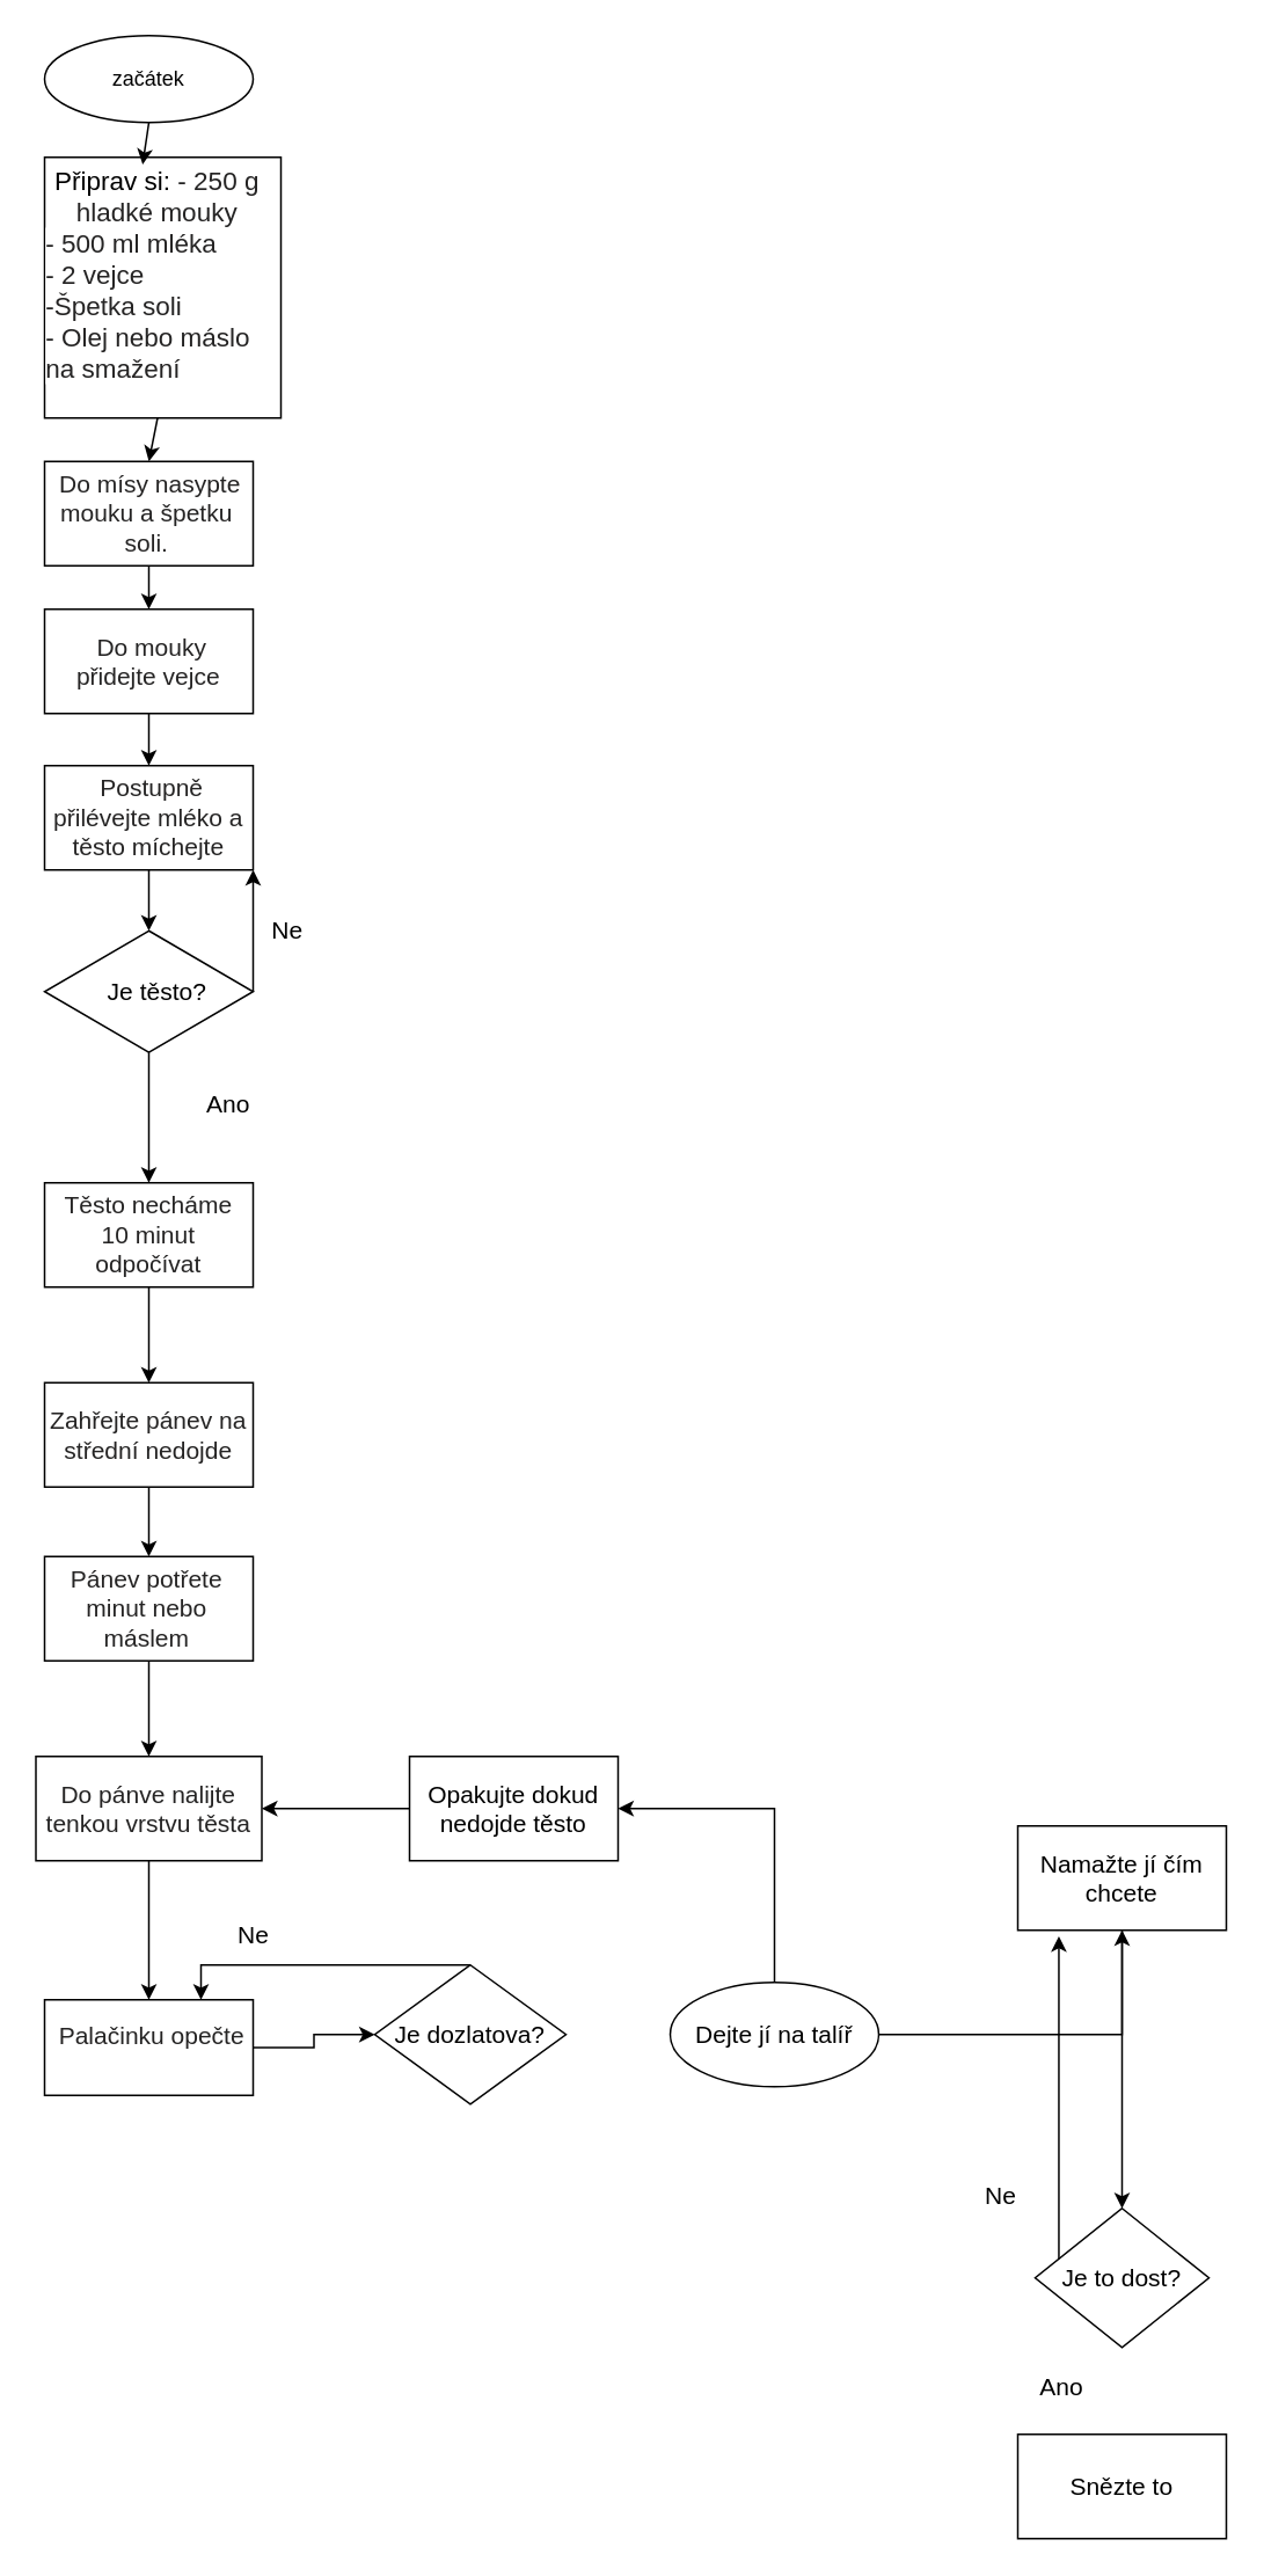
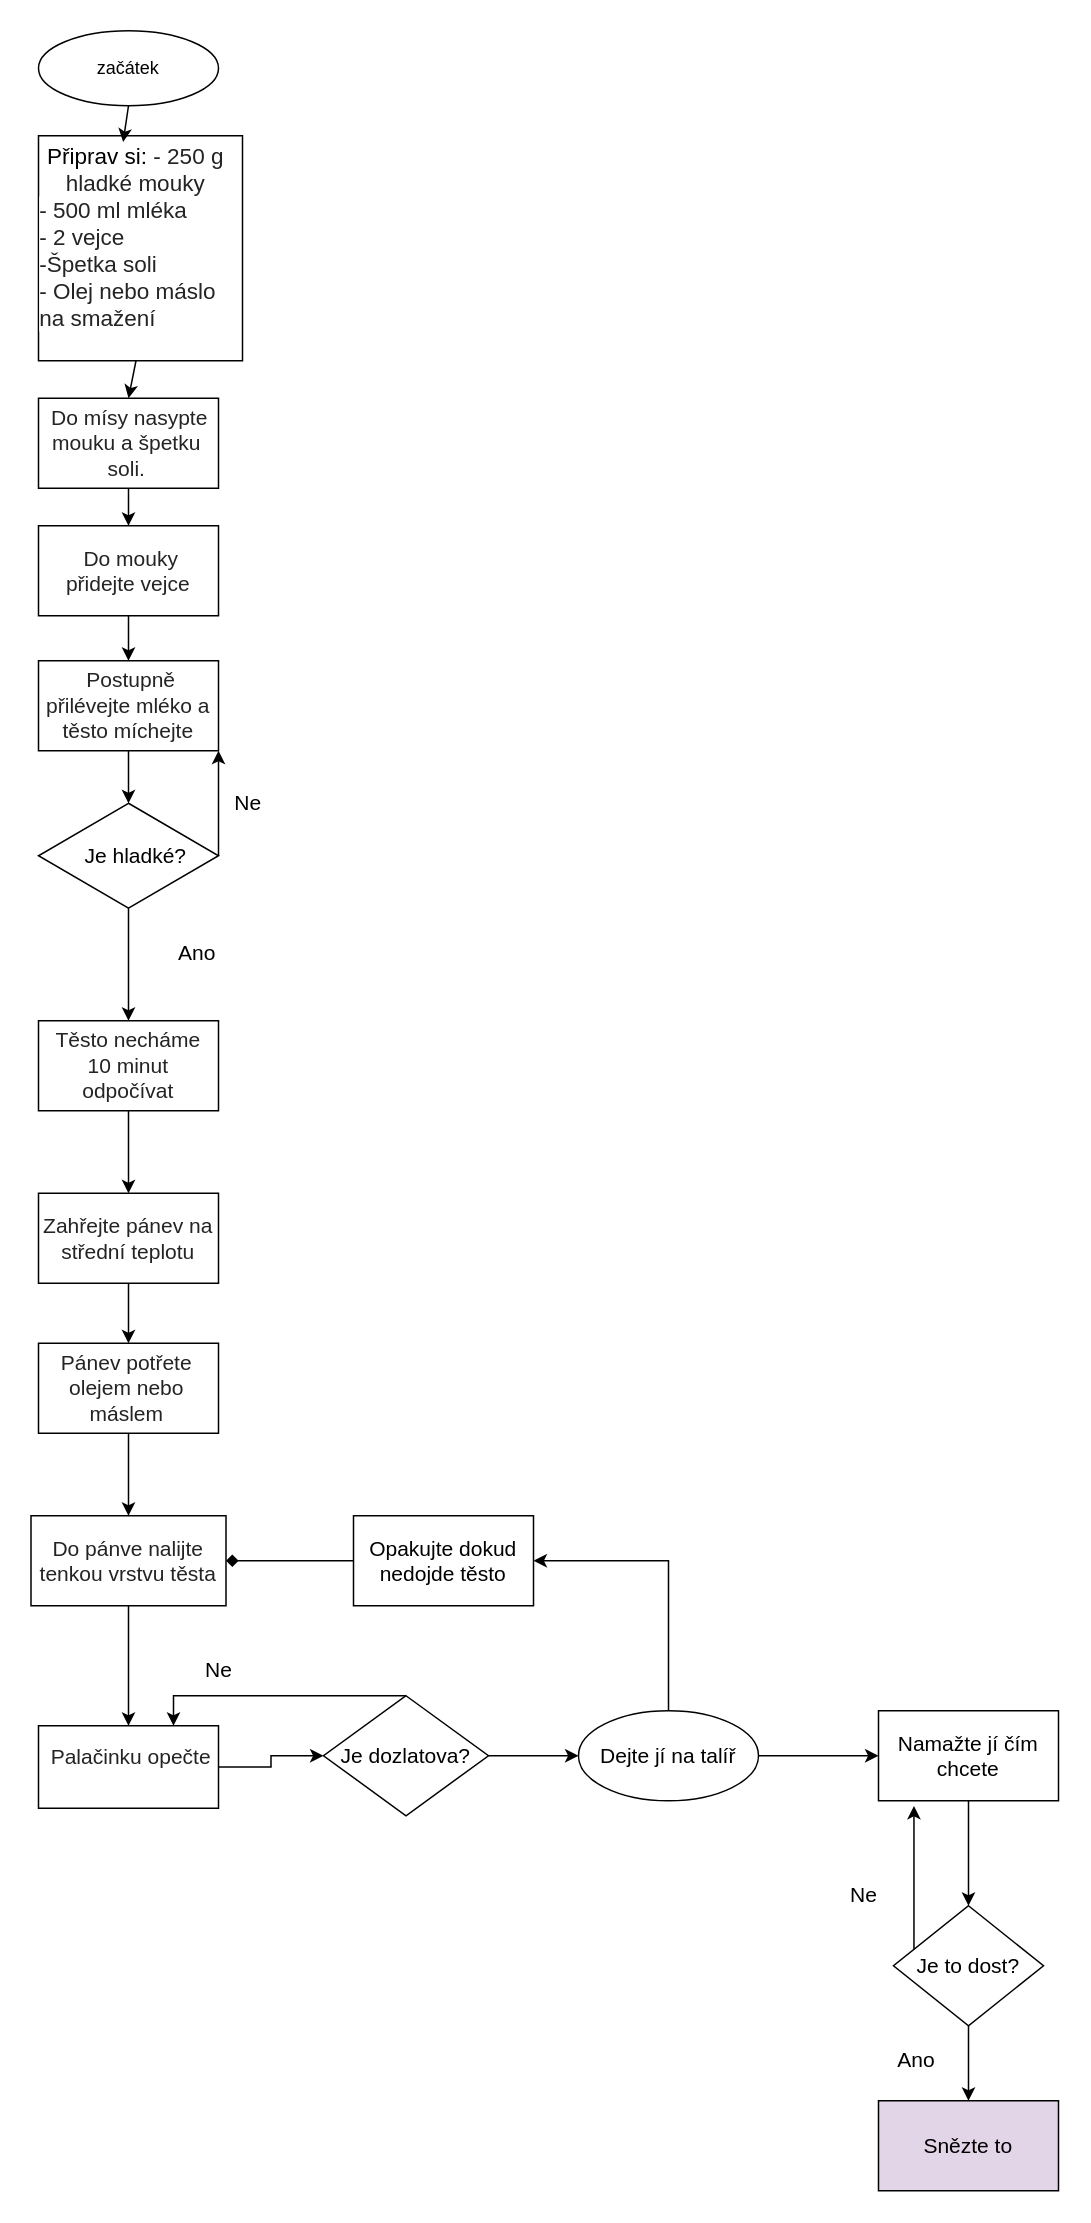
  <mxCell id="0" />
  <mxCell id="1" parent="0" />
  <mxCell id="2" value="" style="ellipse;whiteSpace=wrap;html=1;" parent="1" vertex="1"><mxGeometry x="25" y="20" width="120" height="50" as="geometry" /></mxCell>
  <mxCell id="3" value="začátek" style="text;html=1;align=center;verticalAlign=middle;whiteSpace=wrap;rounded=0;" parent="1" vertex="1"><mxGeometry x="55" y="30" width="60" height="30" as="geometry" /></mxCell>
  <mxCell id="4" value="" style="rounded=0;whiteSpace=wrap;html=1;" parent="1" vertex="1"><mxGeometry x="25" y="90" width="136" height="150" as="geometry" /></mxCell>
  <mxCell id="5" value="&lt;font style=&quot;font-size: 15px;&quot; face=&quot;Helvetica&quot;&gt;Připrav si:&amp;nbsp;&lt;span style=&quot;background-color: rgb(255, 255, 255); color: rgb(37, 36, 36); text-align: left;&quot;&gt;- 250 g hladké mouky&lt;/span&gt;&lt;/font&gt;&lt;p style=&quot;box-sizing: border-box; margin: 0px; color: rgb(37, 36, 36); text-align: left; background-color: rgb(255, 255, 255); border-radius: 0px !important;&quot;&gt;&lt;font style=&quot;font-size: 15px;&quot; face=&quot;Helvetica&quot;&gt;- 500 ml mléka&lt;br style=&quot;box-sizing: border-box; border-radius: 0px !important;&quot;&gt;- 2 vejce&lt;br style=&quot;box-sizing: border-box; border-radius: 0px !important;&quot;&gt;-Špetka soli&lt;br style=&quot;box-sizing: border-box; border-radius: 0px !important;&quot;&gt;- Olej nebo máslo na smažení&amp;nbsp;&amp;nbsp;&lt;/font&gt;&lt;/p&gt;&lt;div&gt;&lt;br&gt;&lt;/div&gt;" style="text;html=1;align=center;verticalAlign=middle;whiteSpace=wrap;rounded=0;" parent="1" vertex="1"><mxGeometry x="25" y="90" width="130" height="150" as="geometry" /></mxCell>
  <mxCell id="6" value="" style="endArrow=classic;html=1;rounded=0;exitX=0.5;exitY=1;exitDx=0;exitDy=0;entryX=0.434;entryY=0.028;entryDx=0;entryDy=0;entryPerimeter=0;" parent="1" source="2" target="5" edge="1"><mxGeometry width="50" height="50" relative="1" as="geometry"><mxPoint x="395" y="310" as="sourcePoint" /><mxPoint x="445" y="260" as="targetPoint" /></mxGeometry></mxCell>
  <mxCell id="7" value="" style="rounded=0;whiteSpace=wrap;html=1;" vertex="1" parent="1"><mxGeometry x="25" y="265" width="120" height="60" as="geometry" /></mxCell>
  <mxCell id="8" value="&lt;span style=&quot;color: rgb(37, 36, 36); font-size: 14px; text-align: left; background-color: rgb(255, 255, 255);&quot;&gt;&amp;nbsp;Do mísy nasypte mouku a špetku soli.&lt;/span&gt;" style="text;html=1;align=center;verticalAlign=middle;whiteSpace=wrap;rounded=0;fontFamily=Helvetica;" vertex="1" parent="1"><mxGeometry x="24" y="280" width="120" height="30" as="geometry" /></mxCell>
  <mxCell id="9" value="" style="endArrow=classic;html=1;rounded=0;exitX=0.5;exitY=1;exitDx=0;exitDy=0;entryX=0.5;entryY=0;entryDx=0;entryDy=0;" edge="1" parent="1" source="5" target="7"><mxGeometry width="50" height="50" relative="1" as="geometry"><mxPoint x="75" y="280" as="sourcePoint" /><mxPoint x="125" y="230" as="targetPoint" /></mxGeometry></mxCell>
  <mxCell id="10" value="" style="rounded=0;whiteSpace=wrap;html=1;" vertex="1" parent="1"><mxGeometry x="25" y="350" width="120" height="60" as="geometry" /></mxCell>
  <mxCell id="11" value="&lt;span style=&quot;color: rgb(37, 36, 36); font-size: 14px; text-align: left; background-color: rgb(255, 255, 255);&quot;&gt;&amp;nbsp;Do mouky přidejte vejce&lt;/span&gt;" style="text;html=1;align=center;verticalAlign=middle;whiteSpace=wrap;rounded=0;fontFamily=Helvetica;" vertex="1" parent="1"><mxGeometry x="39" y="365" width="92" height="30" as="geometry" /></mxCell>
  <mxCell id="12" value="" style="endArrow=classic;html=1;rounded=0;exitX=0.5;exitY=1;exitDx=0;exitDy=0;entryX=0.5;entryY=0;entryDx=0;entryDy=0;" edge="1" parent="1" source="7" target="10"><mxGeometry width="50" height="50" relative="1" as="geometry"><mxPoint x="235" y="310" as="sourcePoint" /><mxPoint x="285" y="260" as="targetPoint" /></mxGeometry></mxCell>
  <mxCell id="13" value="" style="rounded=0;whiteSpace=wrap;html=1;" vertex="1" parent="1"><mxGeometry x="25" y="440" width="120" height="60" as="geometry" /></mxCell>
  <mxCell id="14" value="&lt;span style=&quot;color: rgb(37, 36, 36); font-size: 14px; text-align: left; background-color: rgb(255, 255, 255);&quot;&gt;&amp;nbsp;Postupně přilévejte mléko a těsto míchejte&lt;/span&gt;" style="text;html=1;align=center;verticalAlign=middle;whiteSpace=wrap;rounded=0;fontFamily=Helvetica;" vertex="1" parent="1"><mxGeometry x="25" y="455" width="120" height="30" as="geometry" /></mxCell>
  <mxCell id="15" value="" style="rhombus;whiteSpace=wrap;html=1;" vertex="1" parent="1"><mxGeometry x="25" y="535" width="120" height="70" as="geometry" /></mxCell>
- <mxCell id="16" value="Je těsto?" style="text;html=1;align=center;verticalAlign=middle;whiteSpace=wrap;rounded=0;fontSize=14;" vertex="1" parent="1"><mxGeometry x="55" y="555" width="70" height="30" as="geometry" /></mxCell>
+ <mxCell id="16" value="Je hladké?" style="text;html=1;align=center;verticalAlign=middle;whiteSpace=wrap;rounded=0;fontSize=14;" vertex="1" parent="1"><mxGeometry x="55" y="555" width="70" height="30" as="geometry" /></mxCell>
  <mxCell id="17" value="" style="endArrow=classic;html=1;rounded=0;exitX=0.5;exitY=1;exitDx=0;exitDy=0;entryX=0.5;entryY=0;entryDx=0;entryDy=0;" edge="1" parent="1" source="13" target="15"><mxGeometry width="50" height="50" relative="1" as="geometry"><mxPoint x="235" y="420" as="sourcePoint" /><mxPoint x="85" y="510" as="targetPoint" /></mxGeometry></mxCell>
  <mxCell id="18" value="" style="endArrow=classic;html=1;rounded=0;exitX=0.5;exitY=1;exitDx=0;exitDy=0;entryX=0.5;entryY=0;entryDx=0;entryDy=0;" edge="1" parent="1" source="10" target="13"><mxGeometry width="50" height="50" relative="1" as="geometry"><mxPoint x="235" y="420" as="sourcePoint" /><mxPoint x="285" y="370" as="targetPoint" /></mxGeometry></mxCell>
  <mxCell id="19" value="" style="endArrow=classic;html=1;rounded=0;exitX=1;exitY=0.5;exitDx=0;exitDy=0;entryX=1;entryY=1;entryDx=0;entryDy=0;" edge="1" parent="1" source="15" target="13"><mxGeometry width="50" height="50" relative="1" as="geometry"><mxPoint x="145" y="570" as="sourcePoint" /><mxPoint x="185" y="530" as="targetPoint" /></mxGeometry></mxCell>
  <mxCell id="20" value="&lt;font&gt;Ne&lt;/font&gt;" style="text;html=1;align=center;verticalAlign=middle;whiteSpace=wrap;rounded=0;fontSize=14;" vertex="1" parent="1"><mxGeometry x="135" y="520" width="60" height="30" as="geometry" /></mxCell>
  <mxCell id="21" value="" style="rounded=0;whiteSpace=wrap;html=1;" vertex="1" parent="1"><mxGeometry x="25" y="680" width="120" height="60" as="geometry" /></mxCell>
  <mxCell id="22" value="&lt;span style=&quot;color: rgb(37, 36, 36); text-align: left; background-color: rgb(255, 255, 255);&quot;&gt;Těsto necháme 10 minut odpočívat&lt;/span&gt;" style="text;html=1;align=center;verticalAlign=middle;whiteSpace=wrap;rounded=0;fontSize=14;fontFamily=Helvetica;" vertex="1" parent="1"><mxGeometry x="35" y="695" width="100" height="30" as="geometry" /></mxCell>
  <mxCell id="23" value="" style="endArrow=classic;html=1;rounded=0;exitX=0.5;exitY=1;exitDx=0;exitDy=0;entryX=0.5;entryY=0;entryDx=0;entryDy=0;" edge="1" parent="1" source="15" target="21"><mxGeometry width="50" height="50" relative="1" as="geometry"><mxPoint x="75" y="660" as="sourcePoint" /><mxPoint x="125" y="610" as="targetPoint" /></mxGeometry></mxCell>
  <mxCell id="24" value="Ano" style="text;html=1;align=center;verticalAlign=middle;whiteSpace=wrap;rounded=0;fontSize=14;" vertex="1" parent="1"><mxGeometry x="101" y="620" width="60" height="30" as="geometry" /></mxCell>
  <mxCell id="25" value="" style="rounded=0;whiteSpace=wrap;html=1;" vertex="1" parent="1"><mxGeometry x="25" y="795" width="120" height="60" as="geometry" /></mxCell>
- <mxCell id="26" value="&lt;span style=&quot;color: rgb(37, 36, 36); font-size: 14px; text-align: left; background-color: rgb(255, 255, 255);&quot;&gt;Zahřejte pánev na střední nedojde&lt;/span&gt;" style="text;html=1;align=center;verticalAlign=middle;whiteSpace=wrap;rounded=0;fontFamily=Helvetica;" vertex="1" parent="1"><mxGeometry x="25" y="810" width="120" height="30" as="geometry" /></mxCell>
+ <mxCell id="26" value="&lt;span style=&quot;color: rgb(37, 36, 36); font-size: 14px; text-align: left; background-color: rgb(255, 255, 255);&quot;&gt;Zahřejte pánev na střední teplotu&lt;/span&gt;" style="text;html=1;align=center;verticalAlign=middle;whiteSpace=wrap;rounded=0;fontFamily=Helvetica;" vertex="1" parent="1"><mxGeometry x="25" y="810" width="120" height="30" as="geometry" /></mxCell>
  <mxCell id="27" value="" style="endArrow=classic;html=1;rounded=0;exitX=0.5;exitY=1;exitDx=0;exitDy=0;entryX=0.5;entryY=0;entryDx=0;entryDy=0;" edge="1" parent="1" source="21" target="25"><mxGeometry width="50" height="50" relative="1" as="geometry"><mxPoint x="205" y="830" as="sourcePoint" /><mxPoint x="255" y="780" as="targetPoint" /></mxGeometry></mxCell>
  <mxCell id="28" style="edgeStyle=orthogonalEdgeStyle;rounded=0;orthogonalLoop=1;jettySize=auto;html=1;entryX=0.5;entryY=0;entryDx=0;entryDy=0;" edge="1" parent="1" source="29" target="33"><mxGeometry relative="1" as="geometry" /></mxCell>
  <mxCell id="29" value="" style="rounded=0;whiteSpace=wrap;html=1;" vertex="1" parent="1"><mxGeometry x="25" y="895" width="120" height="60" as="geometry" /></mxCell>
- <mxCell id="30" value="&lt;span style=&quot;color: rgb(37, 36, 36); font-size: 14px; text-align: left; background-color: rgb(255, 255, 255);&quot;&gt;Pánev potřete minut nebo máslem&lt;/span&gt;" style="text;html=1;align=center;verticalAlign=middle;whiteSpace=wrap;rounded=0;fontFamily=Helvetica;" vertex="1" parent="1"><mxGeometry x="39" y="910" width="90" height="30" as="geometry" /></mxCell>
+ <mxCell id="30" value="&lt;span style=&quot;color: rgb(37, 36, 36); font-size: 14px; text-align: left; background-color: rgb(255, 255, 255);&quot;&gt;Pánev potřete olejem nebo máslem&lt;/span&gt;" style="text;html=1;align=center;verticalAlign=middle;whiteSpace=wrap;rounded=0;fontFamily=Helvetica;" vertex="1" parent="1"><mxGeometry x="39" y="910" width="90" height="30" as="geometry" /></mxCell>
  <mxCell id="31" value="" style="endArrow=classic;html=1;rounded=0;exitX=0.5;exitY=1;exitDx=0;exitDy=0;entryX=0.5;entryY=0;entryDx=0;entryDy=0;" edge="1" parent="1" source="25" target="29"><mxGeometry width="50" height="50" relative="1" as="geometry"><mxPoint x="165" y="900" as="sourcePoint" /><mxPoint x="215" y="850" as="targetPoint" /></mxGeometry></mxCell>
  <mxCell id="32" value="" style="edgeStyle=orthogonalEdgeStyle;rounded=0;orthogonalLoop=1;jettySize=auto;html=1;" edge="1" parent="1" source="33" target="35"><mxGeometry relative="1" as="geometry" /></mxCell>
  <mxCell id="33" value="&lt;span style=&quot;color: rgb(37, 36, 36); font-size: 14px; text-align: left; background-color: rgb(255, 255, 255);&quot;&gt;Do pánve nalijte tenkou vrstvu těsta&lt;/span&gt;" style="rounded=0;whiteSpace=wrap;html=1;fontFamily=Helvetica;" vertex="1" parent="1"><mxGeometry x="20" y="1010" width="130" height="60" as="geometry" /></mxCell>
  <mxCell id="34" value="" style="edgeStyle=orthogonalEdgeStyle;rounded=0;orthogonalLoop=1;jettySize=auto;html=1;" edge="1" parent="1" source="35" target="38"><mxGeometry relative="1" as="geometry" /></mxCell>
  <mxCell id="35" value="&#10;&lt;span style=&quot;color: rgb(37, 36, 36); font-size: 14px; font-style: normal; font-variant-ligatures: normal; font-variant-caps: normal; font-weight: 400; letter-spacing: normal; orphans: 2; text-align: left; text-indent: 0px; text-transform: none; widows: 2; word-spacing: 0px; -webkit-text-stroke-width: 0px; white-space: normal; background-color: rgb(255, 255, 255); text-decoration-thickness: initial; text-decoration-style: initial; text-decoration-color: initial; float: none; display: inline !important;&quot;&gt;&lt;span&gt;&amp;nbsp;&lt;/span&gt;Palačinku opečte&lt;/span&gt;&#10;&#10;" style="whiteSpace=wrap;html=1;rounded=0;fontFamily=Helvetica;" vertex="1" parent="1"><mxGeometry x="25" y="1150" width="120" height="55" as="geometry" /></mxCell>
  <mxCell id="36" style="edgeStyle=orthogonalEdgeStyle;rounded=0;orthogonalLoop=1;jettySize=auto;html=1;entryX=0.75;entryY=0;entryDx=0;entryDy=0;" edge="1" parent="1" source="38" target="35"><mxGeometry relative="1" as="geometry"><Array as="points"><mxPoint x="115" y="1130" /></Array></mxGeometry></mxCell>
+ <mxCell id="37" value="" style="edgeStyle=orthogonalEdgeStyle;rounded=0;orthogonalLoop=1;jettySize=auto;html=1;" edge="1" parent="1" source="38" target="42"><mxGeometry relative="1" as="geometry" /></mxCell>
  <mxCell id="38" value="Je dozlatova?" style="rhombus;whiteSpace=wrap;html=1;rounded=0;fontSize=14;" vertex="1" parent="1"><mxGeometry x="215" y="1130" width="110" height="80" as="geometry" /></mxCell>
  <mxCell id="39" value="Ne" style="text;html=1;align=center;verticalAlign=middle;resizable=0;points=[];autosize=1;strokeColor=none;fillColor=none;fontSize=14;" vertex="1" parent="1"><mxGeometry x="125" y="1098" width="40" height="30" as="geometry" /></mxCell>
- <mxCell id="40" style="edgeStyle=orthogonalEdgeStyle;rounded=0;orthogonalLoop=1;jettySize=auto;html=1;entryX=1;entryY=0.5;entryDx=0;entryDy=0;" edge="1" parent="1" source="44" target="33"><mxGeometry relative="1" as="geometry"><Array as="points" /></mxGeometry></mxCell>
+ <mxCell id="40" style="edgeStyle=orthogonalEdgeStyle;rounded=0;orthogonalLoop=1;jettySize=auto;html=1;entryX=1;entryY=0.5;entryDx=0;entryDy=0;endArrow=diamond;" edge="1" parent="1" source="44" target="33"><mxGeometry relative="1" as="geometry"><Array as="points" /></mxGeometry></mxCell>
  <mxCell id="41" value="" style="edgeStyle=orthogonalEdgeStyle;rounded=0;orthogonalLoop=1;jettySize=auto;html=1;" edge="1" parent="1" source="42" target="46"><mxGeometry relative="1" as="geometry" /></mxCell>
  <mxCell id="42" value="Dejte jí na talíř" style="ellipse;whiteSpace=wrap;html=1;fontSize=14;" vertex="1" parent="1"><mxGeometry x="385" y="1140" width="120" height="60" as="geometry" /></mxCell>
  <mxCell id="43" value="" style="edgeStyle=orthogonalEdgeStyle;rounded=0;orthogonalLoop=1;jettySize=auto;html=1;entryX=1;entryY=0.5;entryDx=0;entryDy=0;" edge="1" parent="1" source="42" target="44"><mxGeometry relative="1" as="geometry"><mxPoint x="445" y="1140" as="sourcePoint" /><mxPoint x="150" y="1040" as="targetPoint" /><Array as="points"><mxPoint x="445" y="1040" /></Array></mxGeometry></mxCell>
  <mxCell id="44" value="Opakujte dokud nedojde těsto" style="rounded=0;whiteSpace=wrap;html=1;fontSize=14;" vertex="1" parent="1"><mxGeometry x="235" y="1010" width="120" height="60" as="geometry" /></mxCell>
  <mxCell id="45" value="" style="edgeStyle=orthogonalEdgeStyle;rounded=0;orthogonalLoop=1;jettySize=auto;html=1;" edge="1" parent="1" source="46" target="48"><mxGeometry relative="1" as="geometry" /></mxCell>
- <mxCell id="46" value="Namažte jí čím chcete" style="rounded=0;whiteSpace=wrap;html=1;fontSize=14;" vertex="1" parent="1"><mxGeometry x="585" y="1050" width="120" height="60" as="geometry" /></mxCell>
+ <mxCell id="46" value="Namažte jí čím chcete" style="rounded=0;whiteSpace=wrap;html=1;fontSize=14;" vertex="1" parent="1"><mxGeometry x="585" y="1140" width="120" height="60" as="geometry" /></mxCell>
+ <mxCell id="47" style="edgeStyle=orthogonalEdgeStyle;rounded=0;orthogonalLoop=1;jettySize=auto;html=1;exitX=0.5;exitY=1;exitDx=0;exitDy=0;entryX=0.5;entryY=0;entryDx=0;entryDy=0;" edge="1" parent="1" source="48" target="51"><mxGeometry relative="1" as="geometry" /></mxCell>
  <mxCell id="48" value="Je to dost?" style="rhombus;whiteSpace=wrap;html=1;fontSize=14;rounded=0;" vertex="1" parent="1"><mxGeometry x="595" y="1270" width="100" height="80" as="geometry" /></mxCell>
  <mxCell id="49" style="edgeStyle=orthogonalEdgeStyle;rounded=0;orthogonalLoop=1;jettySize=auto;html=1;entryX=0.197;entryY=1.057;entryDx=0;entryDy=0;entryPerimeter=0;" edge="1" parent="1" source="48" target="46"><mxGeometry relative="1" as="geometry"><Array as="points"><mxPoint x="595" y="1310" /><mxPoint x="595" y="1310" /></Array></mxGeometry></mxCell>
  <mxCell id="50" value="Ne" style="text;html=1;align=center;verticalAlign=middle;resizable=0;points=[];autosize=1;strokeColor=none;fillColor=none;fontSize=14;" vertex="1" parent="1"><mxGeometry x="555" y="1248" width="40" height="30" as="geometry" /></mxCell>
- <mxCell id="51" value="Snězte to" style="rounded=0;whiteSpace=wrap;html=1;fontSize=14;" vertex="1" parent="1"><mxGeometry x="585" y="1400" width="120" height="60" as="geometry" /></mxCell>
+ <mxCell id="51" value="Snězte to" style="rounded=0;whiteSpace=wrap;html=1;fontSize=14;fillColor=#e1d5e7;" vertex="1" parent="1"><mxGeometry x="585" y="1400" width="120" height="60" as="geometry" /></mxCell>
  <mxCell id="52" value="Ano" style="text;html=1;align=center;verticalAlign=middle;resizable=0;points=[];autosize=1;strokeColor=none;fillColor=none;fontSize=14;" vertex="1" parent="1"><mxGeometry x="585" y="1358" width="50" height="30" as="geometry" /></mxCell>
